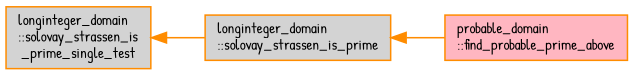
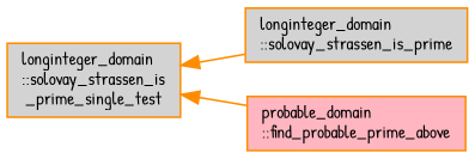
  digraph {
    fontname="Patrick Hand"
    rankdir=LR
    node [color=darkorange fillcolor=lightgrey fontname="Patrick Hand" fontsize=10 shape=record style=filled]
    edge [color=darkorange dir=back fontname="Patrick Hand" fontsize=10 labelfontname=Helvetica labelfontsize=10 style=solid]
    n1 [fontcolor=black height=0.2 label="longinteger_domain\l::solovay_strassen_is\l_prime_single_test" width=0.4]
    n2 [height=0.2 label="longinteger_domain\l::solovay_strassen_is_prime" width=0.4]
    n3 [fillcolor=lightpink height=0.2 label="probable_domain\l::find_probable_prime_above" width=0.4]
    n1 -> n2
-   n2 -> n3
+   n1 -> n3
  }
